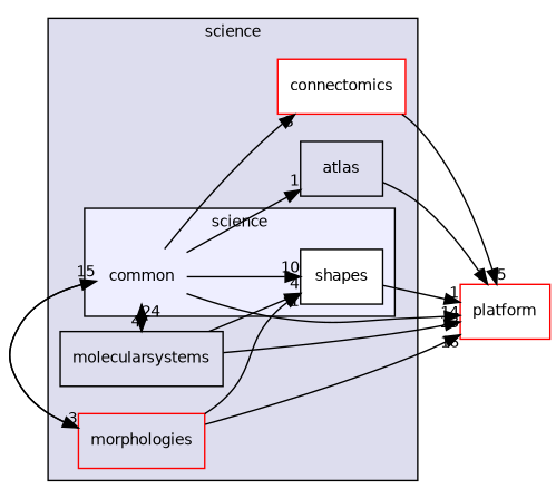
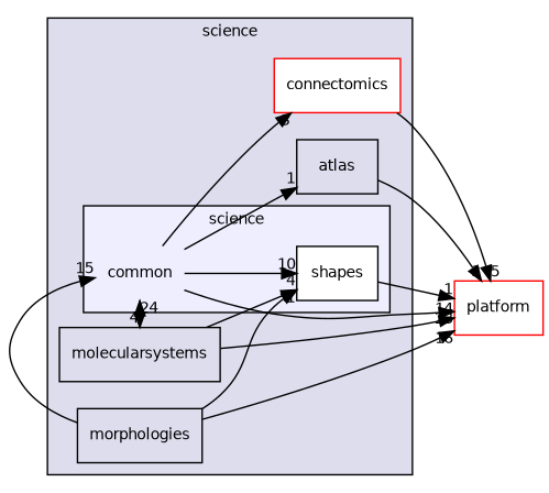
  digraph {
    compound=true
    rankdir=LR
    node [fontname=Helvetica fontsize=10 shape=box]
    edge [headlabel=1 labeldistance=1.5 labelfontname=Helvetica labelfontsize=10]
    n1 [label=common shape=plaintext]
    n2 [fillcolor=white label=shapes style=filled]
    n3 [label=molecularsystems]
    n4 [label=atlas]
-   n5 [label=morphologies color=red]
+   n5 [label=morphologies]
    n6 [color=red fillcolor=white label=connectomics style=filled]
    n7 [color=red fillcolor=white label=platform style=filled]
    subgraph cluster_1 {
      bgcolor="#ddddee"
      fontname=Helvetica
      fontsize=10
      label=science
      pencolor=black
      n3
      n4
      n5
      n6
      subgraph cluster_2 {
        bgcolor="#eeeeff"
        fontname=Helvetica
        fontsize=10
        label=science
        pencolor=black
        n1
        n2
      }
    }
    n1 -> n2 [headlabel=10]
    n1 -> n3 [headlabel=4]
    n1 -> n4
-   n1 -> n5 [headlabel=3]
    n1 -> n6 [headlabel=3]
    n1 -> n7 [headlabel=23]
    n2 -> n7
    n3 -> n1 [headlabel=24]
    n3 -> n2 [headlabel=4]
    n3 -> n7 [headlabel=14]
    n4 -> n7 [headlabel=3]
    n5 -> n1 [headlabel=15]
    n5 -> n2
    n5 -> n7 [headlabel=16]
    n6 -> n7 [headlabel=5]
  }
